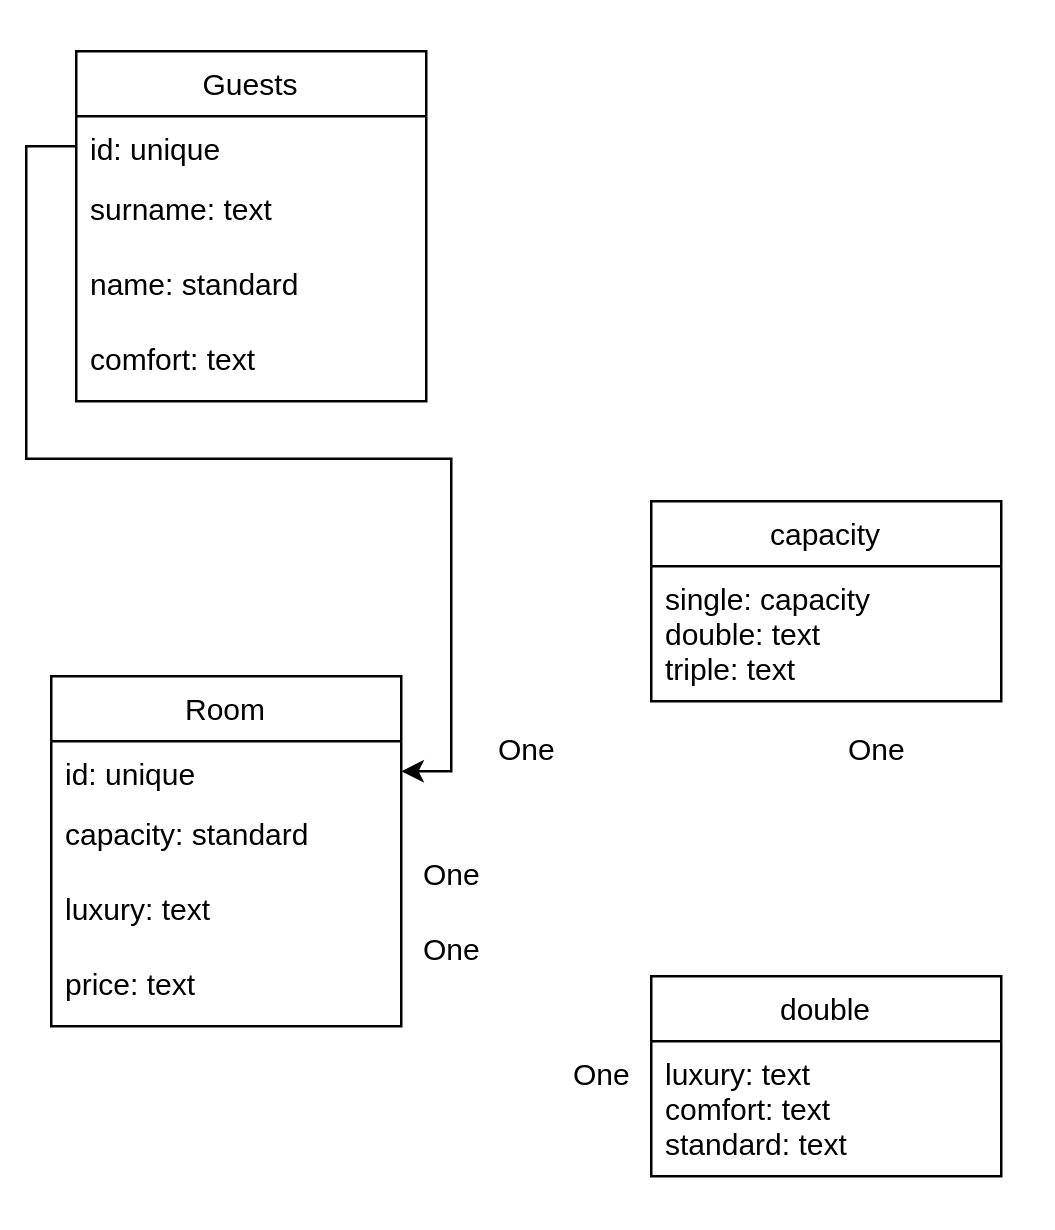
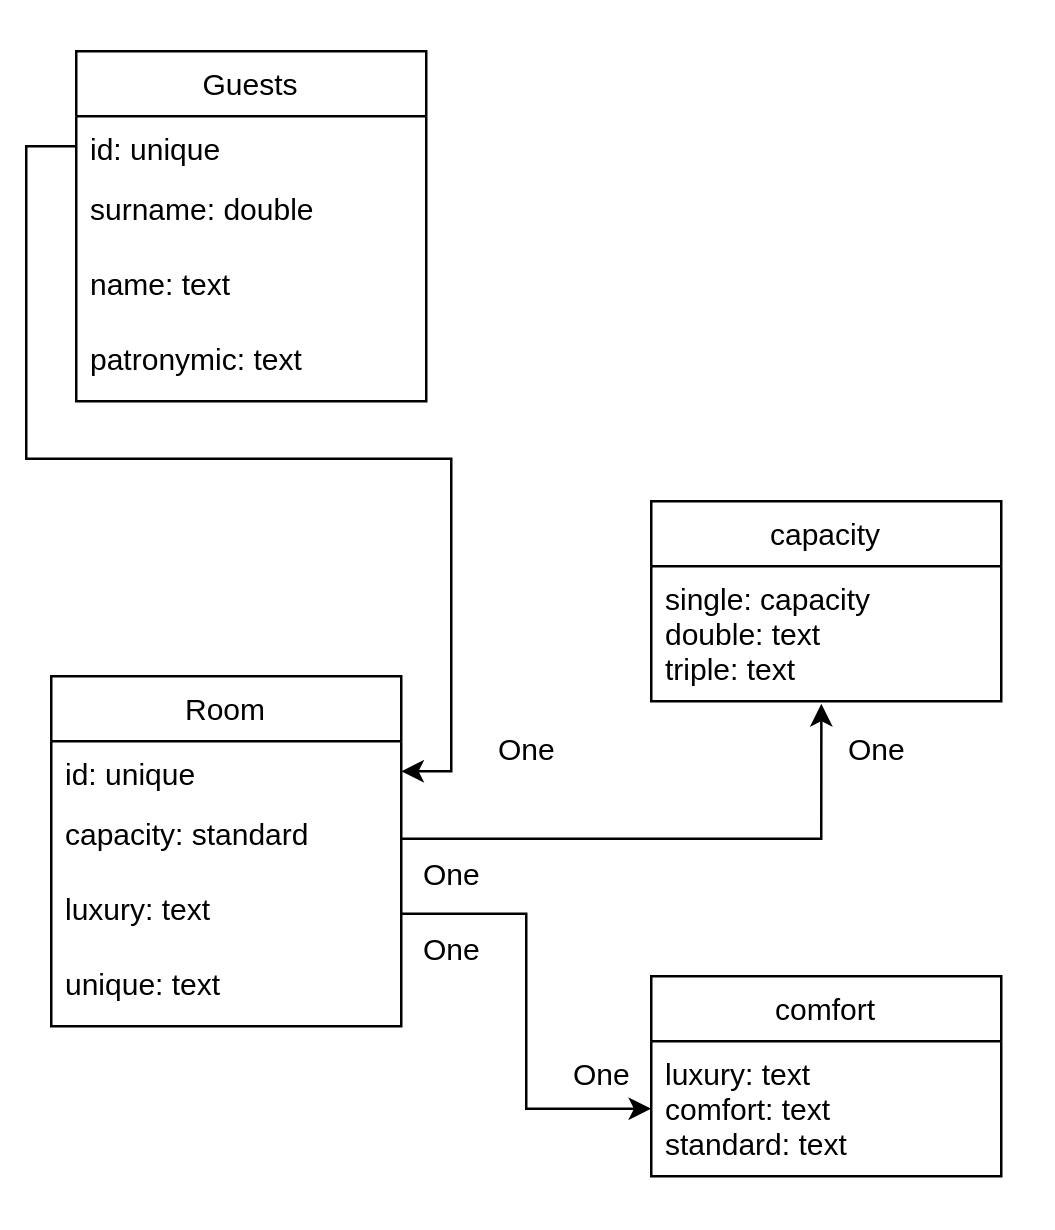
  <mxCell id="0" />
  <mxCell id="1" parent="0" />
  <mxCell id="2" value="Guests" style="swimlane;fontStyle=0;childLayout=stackLayout;horizontal=1;startSize=26;fillColor=none;horizontalStack=0;resizeParent=1;resizeParentMax=0;resizeLast=0;collapsible=1;marginBottom=0;" vertex="1" parent="1"><mxGeometry x="30" y="20" width="140" height="140" as="geometry" /></mxCell>
  <mxCell id="3" value="id: unique&#10;" style="text;strokeColor=none;fillColor=none;align=left;verticalAlign=top;spacingLeft=4;spacingRight=4;overflow=hidden;rotatable=0;points=[[0,0.5],[1,0.5]];portConstraint=eastwest;" vertex="1" parent="2"><mxGeometry y="26" width="140" height="24" as="geometry" /></mxCell>
- <mxCell id="4" value="surname: text&#10;" style="text;strokeColor=none;fillColor=none;align=left;verticalAlign=top;spacingLeft=4;spacingRight=4;overflow=hidden;rotatable=0;points=[[0,0.5],[1,0.5]];portConstraint=eastwest;" vertex="1" parent="2"><mxGeometry y="50" width="140" height="30" as="geometry" /></mxCell>
- <mxCell id="5" value="name: standard&#10;&#10;" style="text;strokeColor=none;fillColor=none;align=left;verticalAlign=top;spacingLeft=4;spacingRight=4;overflow=hidden;rotatable=0;points=[[0,0.5],[1,0.5]];portConstraint=eastwest;" vertex="1" parent="2"><mxGeometry y="80" width="140" height="30" as="geometry" /></mxCell>
- <mxCell id="6" value="comfort: text&#10;" style="text;strokeColor=none;fillColor=none;align=left;verticalAlign=top;spacingLeft=4;spacingRight=4;overflow=hidden;rotatable=0;points=[[0,0.5],[1,0.5]];portConstraint=eastwest;" vertex="1" parent="2"><mxGeometry y="110" width="140" height="30" as="geometry" /></mxCell>
+ <mxCell id="4" value="surname: double&#10;" style="text;strokeColor=none;fillColor=none;align=left;verticalAlign=top;spacingLeft=4;spacingRight=4;overflow=hidden;rotatable=0;points=[[0,0.5],[1,0.5]];portConstraint=eastwest;" vertex="1" parent="2"><mxGeometry y="50" width="140" height="30" as="geometry" /></mxCell>
+ <mxCell id="5" value="name: text&#10;&#10;" style="text;strokeColor=none;fillColor=none;align=left;verticalAlign=top;spacingLeft=4;spacingRight=4;overflow=hidden;rotatable=0;points=[[0,0.5],[1,0.5]];portConstraint=eastwest;" vertex="1" parent="2"><mxGeometry y="80" width="140" height="30" as="geometry" /></mxCell>
+ <mxCell id="6" value="patronymic: text&#10;" style="text;strokeColor=none;fillColor=none;align=left;verticalAlign=top;spacingLeft=4;spacingRight=4;overflow=hidden;rotatable=0;points=[[0,0.5],[1,0.5]];portConstraint=eastwest;" vertex="1" parent="2"><mxGeometry y="110" width="140" height="30" as="geometry" /></mxCell>
  <mxCell id="7" value="Room" style="swimlane;fontStyle=0;childLayout=stackLayout;horizontal=1;startSize=26;fillColor=none;horizontalStack=0;resizeParent=1;resizeParentMax=0;resizeLast=0;collapsible=1;marginBottom=0;" vertex="1" parent="1"><mxGeometry x="20" y="270" width="140" height="140" as="geometry" /></mxCell>
  <mxCell id="8" value="id: unique" style="text;strokeColor=none;fillColor=none;align=left;verticalAlign=top;spacingLeft=4;spacingRight=4;overflow=hidden;rotatable=0;points=[[0,0.5],[1,0.5]];portConstraint=eastwest;" vertex="1" parent="7"><mxGeometry y="26" width="140" height="24" as="geometry" /></mxCell>
  <mxCell id="9" value="capacity: standard" style="text;strokeColor=none;fillColor=none;align=left;verticalAlign=top;spacingLeft=4;spacingRight=4;overflow=hidden;rotatable=0;points=[[0,0.5],[1,0.5]];portConstraint=eastwest;" vertex="1" parent="7"><mxGeometry y="50" width="140" height="30" as="geometry" /></mxCell>
  <mxCell id="10" value="luxury: text&#10;&#10;" style="text;strokeColor=none;fillColor=none;align=left;verticalAlign=top;spacingLeft=4;spacingRight=4;overflow=hidden;rotatable=0;points=[[0,0.5],[1,0.5]];portConstraint=eastwest;" vertex="1" parent="7"><mxGeometry y="80" width="140" height="30" as="geometry" /></mxCell>
- <mxCell id="11" value="price: text&#10;" style="text;strokeColor=none;fillColor=none;align=left;verticalAlign=top;spacingLeft=4;spacingRight=4;overflow=hidden;rotatable=0;points=[[0,0.5],[1,0.5]];portConstraint=eastwest;" vertex="1" parent="7"><mxGeometry y="110" width="140" height="30" as="geometry" /></mxCell>
+ <mxCell id="11" value="unique: text&#10;" style="text;strokeColor=none;fillColor=none;align=left;verticalAlign=top;spacingLeft=4;spacingRight=4;overflow=hidden;rotatable=0;points=[[0,0.5],[1,0.5]];portConstraint=eastwest;" vertex="1" parent="7"><mxGeometry y="110" width="140" height="30" as="geometry" /></mxCell>
  <mxCell id="12" value="One" style="text;html=1;align=center;verticalAlign=middle;resizable=0;points=[];autosize=1;strokeColor=none;fillColor=none;" vertex="1" parent="1"><mxGeometry x="190" y="290" width="40" height="20" as="geometry" /></mxCell>
  <mxCell id="13" value="capacity" style="swimlane;fontStyle=0;childLayout=stackLayout;horizontal=1;startSize=26;fillColor=none;horizontalStack=0;resizeParent=1;resizeParentMax=0;resizeLast=0;collapsible=1;marginBottom=0;" vertex="1" parent="1"><mxGeometry x="260" y="200" width="140" height="80" as="geometry" /></mxCell>
  <mxCell id="14" value="single: capacity&#10;double: text&#10;triple: text&#10;" style="text;strokeColor=none;fillColor=none;align=left;verticalAlign=top;spacingLeft=4;spacingRight=4;overflow=hidden;rotatable=0;points=[[0,0.5],[1,0.5]];portConstraint=eastwest;" vertex="1" parent="13"><mxGeometry y="26" width="140" height="54" as="geometry" /></mxCell>
+ <mxCell id="15" style="edgeStyle=orthogonalEdgeStyle;rounded=0;orthogonalLoop=1;jettySize=auto;html=1;entryX=0.486;entryY=1.019;entryDx=0;entryDy=0;entryPerimeter=0;" edge="1" parent="1" source="9" target="14"><mxGeometry relative="1" as="geometry"><mxPoint x="330" y="335" as="targetPoint" /></mxGeometry></mxCell>
  <mxCell id="16" value="One" style="text;html=1;align=center;verticalAlign=middle;resizable=0;points=[];autosize=1;strokeColor=none;fillColor=none;" vertex="1" parent="1"><mxGeometry x="160" y="340" width="40" height="20" as="geometry" /></mxCell>
  <mxCell id="17" value="One" style="text;html=1;align=center;verticalAlign=middle;resizable=0;points=[];autosize=1;strokeColor=none;fillColor=none;" vertex="1" parent="1"><mxGeometry x="330" y="290" width="40" height="20" as="geometry" /></mxCell>
  <mxCell id="18" style="edgeStyle=orthogonalEdgeStyle;rounded=0;orthogonalLoop=1;jettySize=auto;html=1;" edge="1" parent="1" source="3" target="8"><mxGeometry relative="1" as="geometry"><mxPoint x="-50" y="310" as="targetPoint" /></mxGeometry></mxCell>
- <mxCell id="19" value="double" style="swimlane;fontStyle=0;childLayout=stackLayout;horizontal=1;startSize=26;fillColor=none;horizontalStack=0;resizeParent=1;resizeParentMax=0;resizeLast=0;collapsible=1;marginBottom=0;" vertex="1" parent="1"><mxGeometry x="260" y="390" width="140" height="80" as="geometry" /></mxCell>
+ <mxCell id="19" value="comfort" style="swimlane;fontStyle=0;childLayout=stackLayout;horizontal=1;startSize=26;fillColor=none;horizontalStack=0;resizeParent=1;resizeParentMax=0;resizeLast=0;collapsible=1;marginBottom=0;" vertex="1" parent="1"><mxGeometry x="260" y="390" width="140" height="80" as="geometry" /></mxCell>
  <mxCell id="20" value="luxury: text&#10;comfort: text&#10;standard: text&#10;" style="text;strokeColor=none;fillColor=none;align=left;verticalAlign=top;spacingLeft=4;spacingRight=4;overflow=hidden;rotatable=0;points=[[0,0.5],[1,0.5]];portConstraint=eastwest;" vertex="1" parent="19"><mxGeometry y="26" width="140" height="54" as="geometry" /></mxCell>
+ <mxCell id="21" style="edgeStyle=orthogonalEdgeStyle;rounded=0;orthogonalLoop=1;jettySize=auto;html=1;entryX=0;entryY=0.5;entryDx=0;entryDy=0;" edge="1" parent="1" source="10" target="20"><mxGeometry relative="1" as="geometry"><mxPoint x="230" y="450" as="targetPoint" /></mxGeometry></mxCell>
  <mxCell id="22" value="One" style="text;html=1;align=center;verticalAlign=middle;resizable=0;points=[];autosize=1;strokeColor=none;fillColor=none;" vertex="1" parent="1"><mxGeometry x="160" y="370" width="40" height="20" as="geometry" /></mxCell>
  <mxCell id="23" value="One" style="text;html=1;align=center;verticalAlign=middle;resizable=0;points=[];autosize=1;strokeColor=none;fillColor=none;" vertex="1" parent="1"><mxGeometry x="220" y="420" width="40" height="20" as="geometry" /></mxCell>
